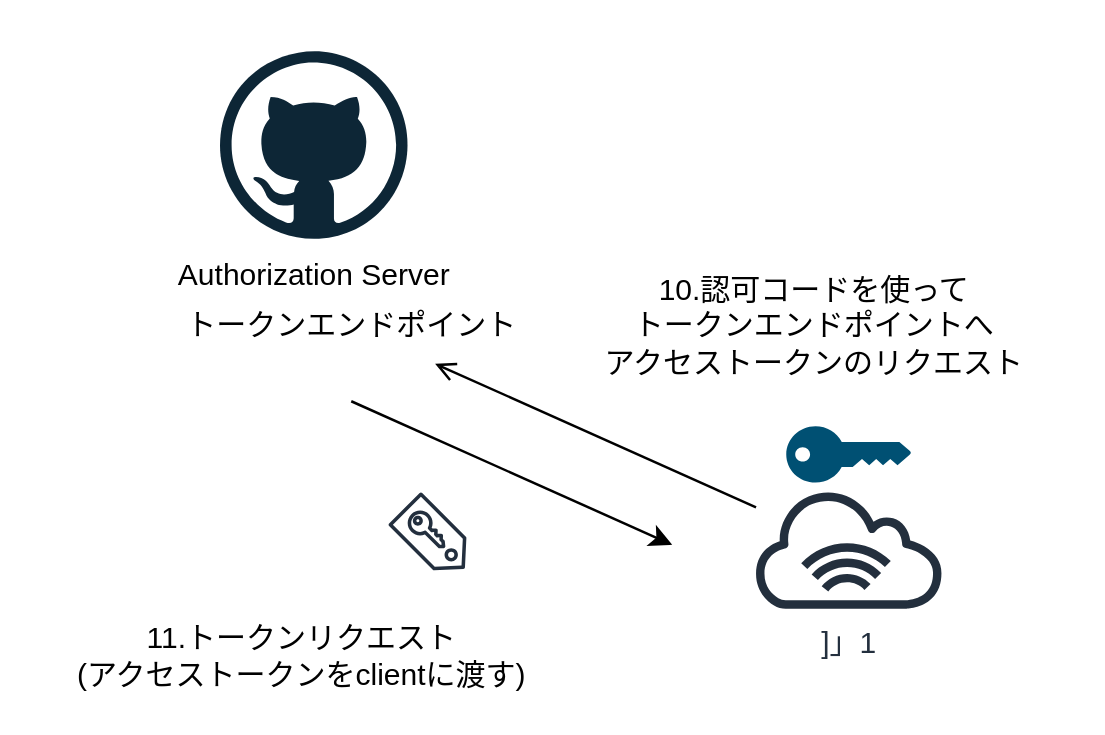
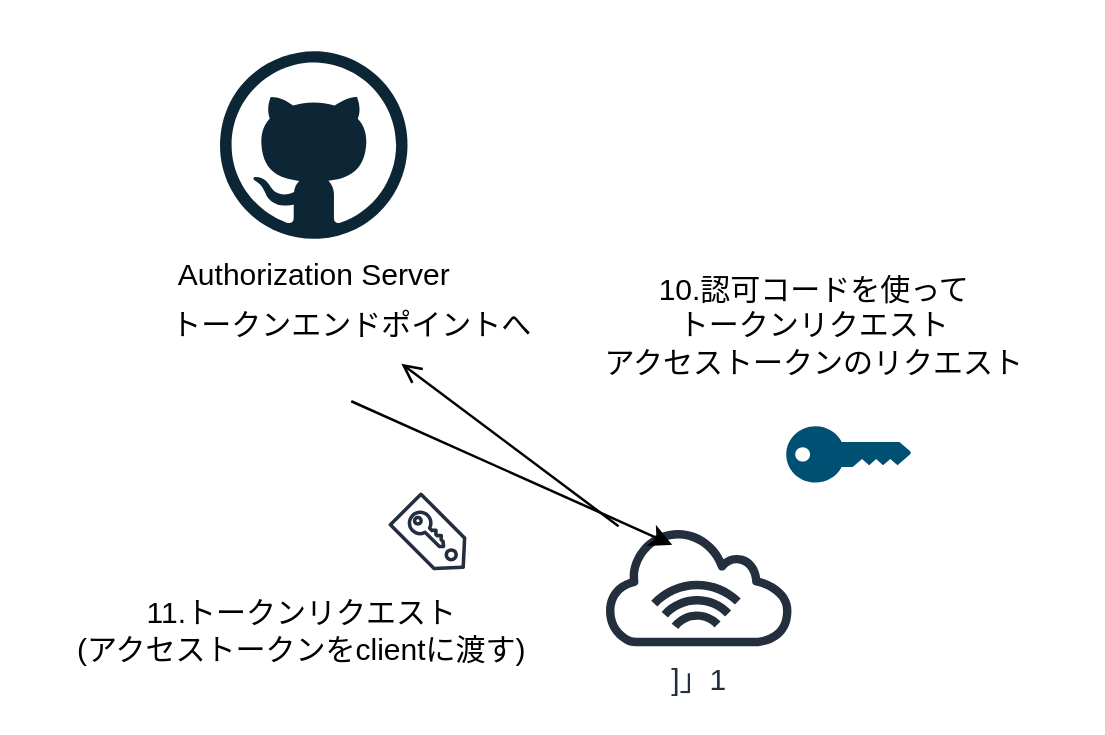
  <mxCell id="0" />
  <mxCell id="1" parent="0" />
  <mxCell id="2" value="" style="dashed=0;outlineConnect=0;html=1;align=center;labelPosition=center;verticalLabelPosition=bottom;verticalAlign=top;shape=mxgraph.weblogos.github" parent="1" vertex="1"><mxGeometry x="87.5" y="20" width="75" height="75" as="geometry" /></mxCell>
  <mxCell id="3" value="Authorization Server" style="text;html=1;align=center;verticalAlign=middle;resizable=0;points=[];autosize=1;strokeColor=none;fillColor=none;" parent="1" vertex="1"><mxGeometry x="60" y="95" width="130" height="30" as="geometry" /></mxCell>
  <mxCell id="4" style="edgeStyle=none;html=1;endArrow=open;" edge="1" parent="1" source="5" target="8"><mxGeometry relative="1" as="geometry" /></mxCell>
- <mxCell id="5" value="]」1" style="sketch=0;outlineConnect=0;fontColor=#232F3E;gradientColor=none;fillColor=#232F3D;strokeColor=none;dashed=0;verticalLabelPosition=bottom;verticalAlign=top;align=center;html=1;fontSize=12;fontStyle=0;aspect=fixed;pointerEvents=1;shape=mxgraph.aws4.internet_alt1;" parent="1" vertex="1"><mxGeometry x="300" y="195" width="78" height="48" as="geometry" /></mxCell>
+ <mxCell id="5" value="]」1" style="sketch=0;outlineConnect=0;fontColor=#232F3E;gradientColor=none;fillColor=#232F3D;strokeColor=none;dashed=0;verticalLabelPosition=bottom;verticalAlign=top;align=center;html=1;fontSize=12;fontStyle=0;aspect=fixed;pointerEvents=1;shape=mxgraph.aws4.internet_alt1;" parent="1" vertex="1"><mxGeometry x="240" y="210" width="78" height="48" as="geometry" /></mxCell>
  <mxCell id="6" value="" style="points=[[0,0.5,0],[0.24,0,0],[0.5,0.28,0],[0.995,0.475,0],[0.5,0.72,0],[0.24,1,0]];verticalLabelPosition=bottom;sketch=0;html=1;verticalAlign=top;aspect=fixed;align=center;pointerEvents=1;shape=mxgraph.cisco19.key;fillColor=#005073;strokeColor=none;" parent="1" vertex="1"><mxGeometry x="314" y="170" width="50" height="22.5" as="geometry" /></mxCell>
- <mxCell id="7" value="10.認可コードを使って&lt;br&gt;トークンエンドポイントへ&lt;br&gt;アクセストークンのリクエスト" style="text;html=1;align=center;verticalAlign=middle;resizable=0;points=[];autosize=1;strokeColor=none;fillColor=none;" vertex="1" parent="1"><mxGeometry x="230" y="100" width="190" height="60" as="geometry" /></mxCell>
- <mxCell id="8" value="トークンエンドポイント" style="text;html=1;align=center;verticalAlign=middle;resizable=0;points=[];autosize=1;strokeColor=none;fillColor=none;" vertex="1" parent="1"><mxGeometry x="60" y="115" width="160" height="30" as="geometry" /></mxCell>
+ <mxCell id="7" value="10.認可コードを使って&lt;br&gt;トークンリクエスト&lt;br&gt;アクセストークンのリクエスト" style="text;html=1;align=center;verticalAlign=middle;resizable=0;points=[];autosize=1;strokeColor=none;fillColor=none;" vertex="1" parent="1"><mxGeometry x="230" y="100" width="190" height="60" as="geometry" /></mxCell>
+ <mxCell id="8" value="トークンエンドポイントへ" style="text;html=1;align=center;verticalAlign=middle;resizable=0;points=[];autosize=1;strokeColor=none;fillColor=none;" vertex="1" parent="1"><mxGeometry x="60" y="115" width="160" height="30" as="geometry" /></mxCell>
  <mxCell id="9" style="edgeStyle=none;html=1;startArrow=classic;startFill=1;endArrow=none;endFill=0;" edge="1" parent="1"><mxGeometry relative="1" as="geometry"><mxPoint x="268.379" y="217.416" as="sourcePoint" /><mxPoint x="139.999" y="160" as="targetPoint" /></mxGeometry></mxCell>
- <mxCell id="10" value="11.トークンリクエスト&lt;br&gt;(アクセストークンをclientに渡す)" style="text;html=1;align=center;verticalAlign=middle;resizable=0;points=[];autosize=1;strokeColor=none;fillColor=none;" vertex="1" parent="1"><mxGeometry x="20" y="241.5" width="200" height="40" as="geometry" /></mxCell>
+ <mxCell id="10" value="11.トークンリクエスト&lt;br&gt;(アクセストークンをclientに渡す)" style="text;html=1;align=center;verticalAlign=middle;resizable=0;points=[];autosize=1;strokeColor=none;fillColor=none;" vertex="1" parent="1"><mxGeometry x="20" y="231.5" width="200" height="40" as="geometry" /></mxCell>
  <mxCell id="11" value="" style="sketch=0;outlineConnect=0;fontColor=#232F3E;gradientColor=none;strokeColor=#232F3E;fillColor=#ffffff;dashed=0;verticalLabelPosition=bottom;verticalAlign=top;align=center;html=1;fontSize=12;fontStyle=0;aspect=fixed;shape=mxgraph.aws4.resourceIcon;resIcon=mxgraph.aws4.saml_token;direction=south;" vertex="1" parent="1"><mxGeometry x="151" y="192.5" width="39" height="39" as="geometry" /></mxCell>
